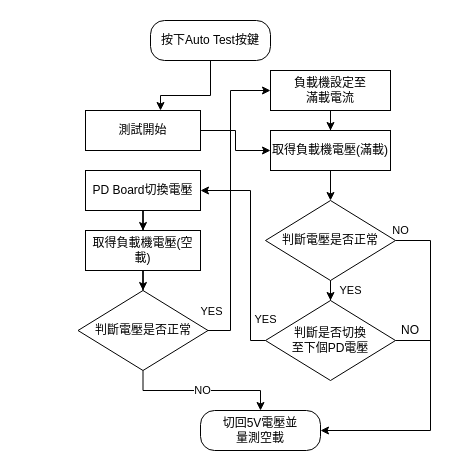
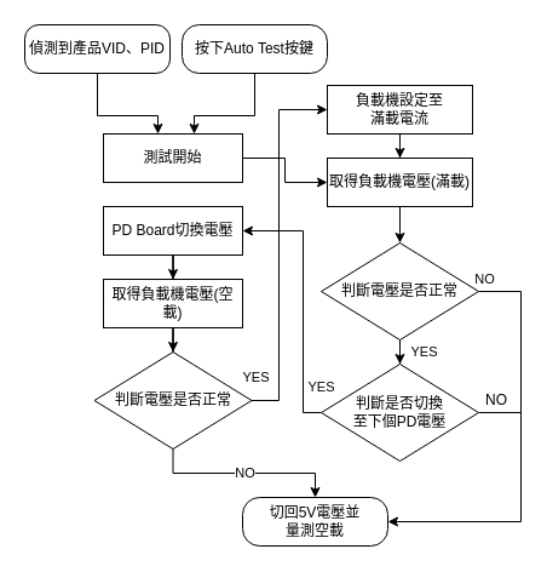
  <mxCell id="0" />
  <mxCell id="1" parent="0" />
  <mxCell id="2" value="" style="edgeStyle=orthogonalEdgeStyle;rounded=0;orthogonalLoop=1;jettySize=auto;html=1;" edge="1" parent="1" source="3" target="5"><mxGeometry relative="1" as="geometry"><Array as="points"><mxPoint x="210" y="95" /><mxPoint x="160" y="95" /></Array></mxGeometry></mxCell>
  <mxCell id="3" value="按下Auto Test按鍵" style="rounded=1;whiteSpace=wrap;html=1;fontSize=12;glass=0;strokeWidth=1;shadow=0;arcSize=35;" parent="1" vertex="1"><mxGeometry x="150" y="20" width="120" height="40" as="geometry" /></mxCell>
  <mxCell id="4" value="" style="edgeStyle=orthogonalEdgeStyle;rounded=0;orthogonalLoop=1;jettySize=auto;html=1;" edge="1" parent="1" source="5" target="20"><mxGeometry relative="1" as="geometry" /></mxCell>
  <mxCell id="5" value="測試開始" style="rounded=1;whiteSpace=wrap;html=1;fontSize=12;glass=0;strokeWidth=1;shadow=0;arcSize=0;" parent="1" vertex="1"><mxGeometry x="85" y="110" width="115" height="40" as="geometry" /></mxCell>
  <mxCell id="6" value="" style="edgeStyle=orthogonalEdgeStyle;rounded=0;orthogonalLoop=1;jettySize=auto;html=1;" edge="1" parent="1" source="7" target="11"><mxGeometry relative="1" as="geometry" /></mxCell>
  <mxCell id="7" value="PD Board切換電壓" style="rounded=1;whiteSpace=wrap;html=1;fontSize=12;glass=0;strokeWidth=1;shadow=0;arcSize=0;" parent="1" vertex="1"><mxGeometry x="85" y="170" width="115" height="40" as="geometry" /></mxCell>
+ <mxCell id="8" value="" style="edgeStyle=orthogonalEdgeStyle;rounded=0;orthogonalLoop=1;jettySize=auto;html=1;" edge="1" parent="1" source="9" target="5"><mxGeometry relative="1" as="geometry"><Array as="points"><mxPoint x="80" y="95" /><mxPoint x="130" y="95" /></Array></mxGeometry></mxCell>
+ <mxCell id="9" value="偵測到產品VID、PID" style="rounded=1;whiteSpace=wrap;html=1;fontSize=12;glass=0;strokeWidth=1;shadow=0;arcSize=29;" vertex="1" parent="1"><mxGeometry x="20" y="20" width="120" height="40" as="geometry" /></mxCell>
  <mxCell id="10" value="" style="edgeStyle=orthogonalEdgeStyle;rounded=0;orthogonalLoop=1;jettySize=auto;html=1;" edge="1" parent="1" source="11" target="15"><mxGeometry relative="1" as="geometry" /></mxCell>
  <mxCell id="11" value="取得負載機電壓(空載)" style="rounded=1;whiteSpace=wrap;html=1;fontSize=12;glass=0;strokeWidth=1;shadow=0;arcSize=0;" vertex="1" parent="1"><mxGeometry x="85" y="230" width="115" height="40" as="geometry" /></mxCell>
  <mxCell id="12" value="NO" style="edgeStyle=orthogonalEdgeStyle;rounded=0;orthogonalLoop=1;jettySize=auto;html=1;" edge="1" parent="1" source="15" target="18"><mxGeometry relative="1" as="geometry" /></mxCell>
  <mxCell id="13" style="edgeStyle=orthogonalEdgeStyle;rounded=0;orthogonalLoop=1;jettySize=auto;html=1;entryX=0;entryY=0.5;entryDx=0;entryDy=0;" edge="1" parent="1" source="15" target="17"><mxGeometry relative="1" as="geometry"><Array as="points"><mxPoint x="230" y="330" /><mxPoint x="230" y="90" /></Array></mxGeometry></mxCell>
  <mxCell id="14" value="YES" style="edgeLabel;html=1;align=center;verticalAlign=middle;resizable=0;points=[];" vertex="1" connectable="0" parent="13"><mxGeometry x="0.322" y="-3" relative="1" as="geometry"><mxPoint x="-23" y="158" as="offset" /></mxGeometry></mxCell>
  <mxCell id="15" value="判斷電壓是否正常" style="rhombus;whiteSpace=wrap;html=1;" vertex="1" parent="1"><mxGeometry x="77.5" y="290" width="130" height="80" as="geometry" /></mxCell>
  <mxCell id="16" value="" style="edgeStyle=orthogonalEdgeStyle;rounded=0;orthogonalLoop=1;jettySize=auto;html=1;" edge="1" parent="1" source="17" target="20"><mxGeometry relative="1" as="geometry" /></mxCell>
  <mxCell id="17" value="負載機設定至&lt;br&gt;滿載電流" style="rounded=1;whiteSpace=wrap;html=1;fontSize=12;glass=0;strokeWidth=1;shadow=0;arcSize=0;" vertex="1" parent="1"><mxGeometry x="270" y="70" width="120" height="40" as="geometry" /></mxCell>
  <mxCell id="18" value="切回5V電壓並&lt;br&gt;量測空載" style="rounded=1;whiteSpace=wrap;html=1;fontSize=12;glass=0;strokeWidth=1;shadow=0;arcSize=35;" vertex="1" parent="1"><mxGeometry x="200" y="410" width="120" height="40" as="geometry" /></mxCell>
  <mxCell id="19" value="" style="edgeStyle=orthogonalEdgeStyle;rounded=0;orthogonalLoop=1;jettySize=auto;html=1;" edge="1" parent="1" source="20" target="23"><mxGeometry relative="1" as="geometry" /></mxCell>
  <mxCell id="20" value="取得負載機電壓(滿載)" style="rounded=1;whiteSpace=wrap;html=1;fontSize=12;glass=0;strokeWidth=1;shadow=0;arcSize=0;" vertex="1" parent="1"><mxGeometry x="270" y="130" width="120" height="40" as="geometry" /></mxCell>
  <mxCell id="21" value="YES" style="edgeStyle=orthogonalEdgeStyle;rounded=0;orthogonalLoop=1;jettySize=auto;html=1;" edge="1" parent="1" source="23" target="25"><mxGeometry x="0.667" y="20" relative="1" as="geometry"><mxPoint as="offset" /></mxGeometry></mxCell>
  <mxCell id="22" value="NO" style="edgeStyle=orthogonalEdgeStyle;rounded=0;orthogonalLoop=1;jettySize=auto;html=1;entryX=1;entryY=0.5;entryDx=0;entryDy=0;" edge="1" parent="1" source="23" target="18"><mxGeometry x="-0.97" y="10" relative="1" as="geometry"><Array as="points"><mxPoint x="430" y="240" /><mxPoint x="430" y="430" /></Array><mxPoint as="offset" /></mxGeometry></mxCell>
  <mxCell id="23" value="判斷電壓是否正常" style="rhombus;whiteSpace=wrap;html=1;" vertex="1" parent="1"><mxGeometry x="265" y="200" width="130" height="80" as="geometry" /></mxCell>
  <mxCell id="24" value="YES" style="edgeStyle=orthogonalEdgeStyle;rounded=0;orthogonalLoop=1;jettySize=auto;html=1;entryX=1;entryY=0.5;entryDx=0;entryDy=0;" edge="1" parent="1" source="25" target="7"><mxGeometry x="-0.667" y="-15" relative="1" as="geometry"><Array as="points"><mxPoint x="250" y="340" /><mxPoint x="250" y="190" /></Array><mxPoint as="offset" /></mxGeometry></mxCell>
  <mxCell id="25" value="判斷是否切換&lt;br&gt;至下個PD電壓" style="rhombus;whiteSpace=wrap;html=1;" vertex="1" parent="1"><mxGeometry x="265" y="300" width="130" height="80" as="geometry" /></mxCell>
  <mxCell id="26" value="" style="endArrow=none;html=1;" edge="1" parent="1"><mxGeometry width="50" height="50" relative="1" as="geometry"><mxPoint x="395" y="340" as="sourcePoint" /><mxPoint x="430" y="340" as="targetPoint" /></mxGeometry></mxCell>
  <mxCell id="27" value="NO" style="text;html=1;strokeColor=none;fillColor=none;align=center;verticalAlign=middle;whiteSpace=wrap;rounded=0;" vertex="1" parent="1"><mxGeometry x="390" y="320" width="40" height="20" as="geometry" /></mxCell>
